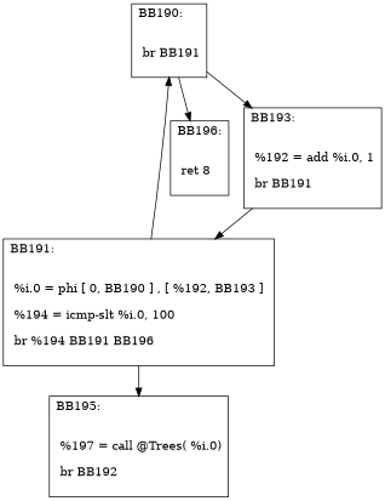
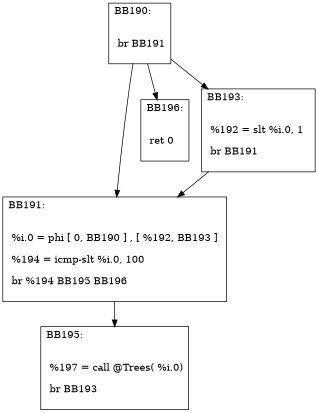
  digraph {
    node [shape=record]
    n1 [label="{BB190:\l\l\n             br BB191\l\n             }"]
-   n2 [label="{BB191:\l\l\n             %i.0 = phi [ 0, BB190 ] , [ %192, BB193 ] \l\n             %194 = icmp-slt %i.0, 100\l\n             br %194 BB191 BB196\l\n             }"]
-   n3 [label="{BB196:\l\l\n             ret 8\l\n             }"]
-   n4 [label="{BB193:\l\l\n             %192 = add %i.0, 1\l\n             br BB191\l\n             }"]
-   n5 [label="{BB195:\l\l\n             %197 = call @Trees( %i.0)\l\n             br BB192\l\n             }"]
-   n2 -> n1
+   n2 [label="{BB191:\l\l\n             %i.0 = phi [ 0, BB190 ] , [ %192, BB193 ] \l\n             %194 = icmp-slt %i.0, 100\l\n             br %194 BB195 BB196\l\n             }"]
+   n3 [label="{BB196:\l\l\n             ret 0\l\n             }"]
+   n4 [label="{BB193:\l\l\n             %192 = slt %i.0, 1\l\n             br BB191\l\n             }"]
+   n5 [label="{BB195:\l\l\n             %197 = call @Trees( %i.0)\l\n             br BB193\l\n             }"]
+   n1 -> n2
    n1 -> n3
    n1 -> n4
    n2 -> n5
    n4 -> n2
  }
